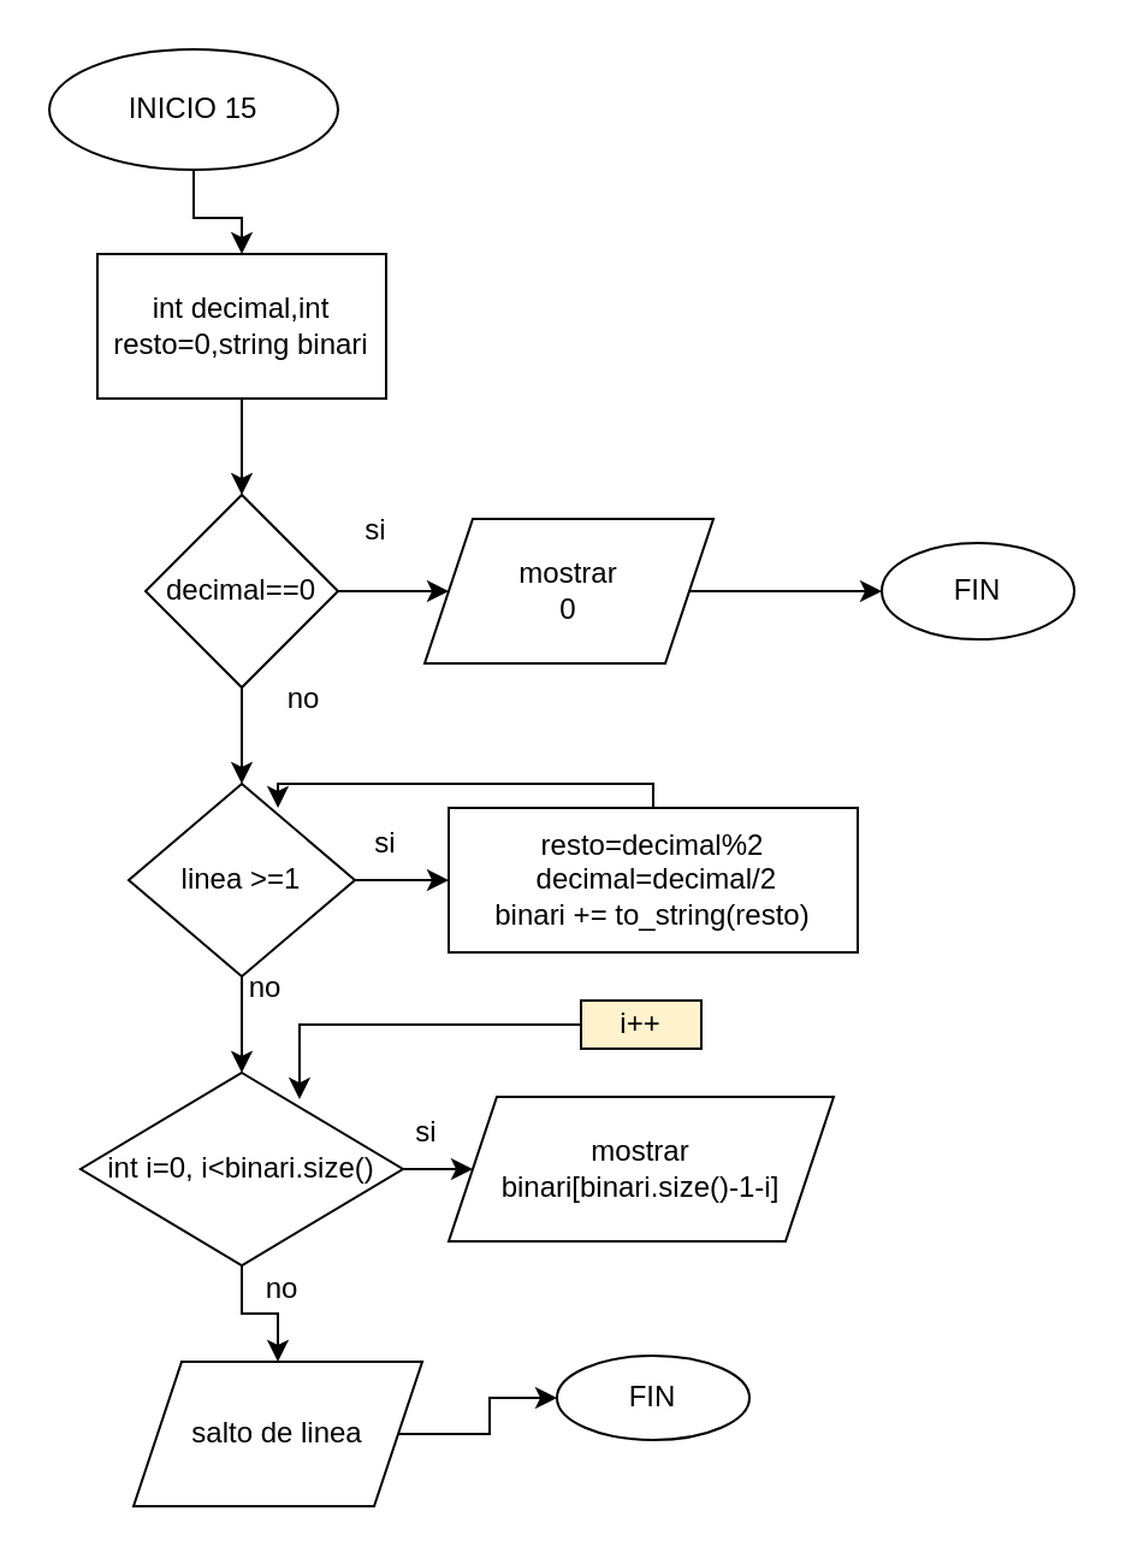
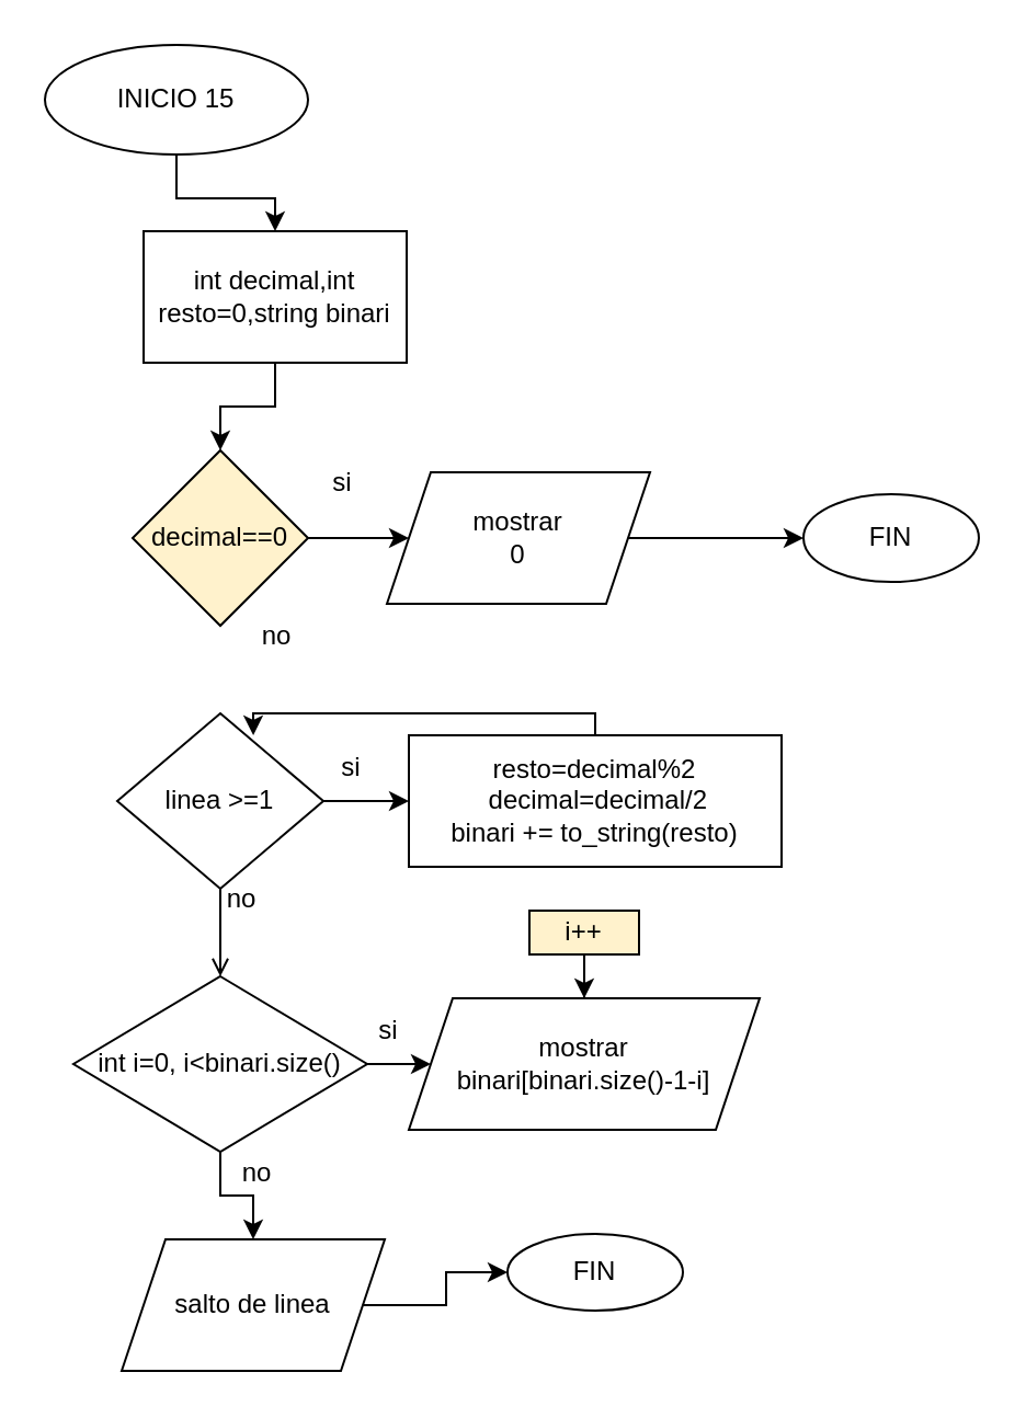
  <mxCell id="0" />
  <mxCell id="1" parent="0" />
  <mxCell id="2" value="" style="edgeStyle=orthogonalEdgeStyle;rounded=0;orthogonalLoop=1;jettySize=auto;html=1;" edge="1" parent="1" source="3" target="5"><mxGeometry relative="1" as="geometry" /></mxCell>
  <mxCell id="3" value="INICIO 15" style="ellipse;whiteSpace=wrap;html=1;" vertex="1" parent="1"><mxGeometry x="20" y="20" width="120" height="50" as="geometry" /></mxCell>
  <mxCell id="4" value="" style="edgeStyle=orthogonalEdgeStyle;rounded=0;orthogonalLoop=1;jettySize=auto;html=1;" edge="1" parent="1" source="5" target="8"><mxGeometry relative="1" as="geometry" /></mxCell>
- <mxCell id="5" value="int decimal,int resto=0,string binari" style="whiteSpace=wrap;html=1;" vertex="1" parent="1"><mxGeometry x="40" y="105" width="120" height="60" as="geometry" /></mxCell>
+ <mxCell id="5" value="int decimal,int resto=0,string binari" style="whiteSpace=wrap;html=1;" vertex="1" parent="1"><mxGeometry x="65" y="105" width="120" height="60" as="geometry" /></mxCell>
  <mxCell id="6" value="" style="edgeStyle=orthogonalEdgeStyle;rounded=0;orthogonalLoop=1;jettySize=auto;html=1;" edge="1" parent="1" source="8" target="10"><mxGeometry relative="1" as="geometry" /></mxCell>
- <mxCell id="7" value="" style="edgeStyle=orthogonalEdgeStyle;rounded=0;orthogonalLoop=1;jettySize=auto;html=1;" edge="1" parent="1" source="8" target="14"><mxGeometry relative="1" as="geometry" /></mxCell>
- <mxCell id="8" value="decimal==0" style="rhombus;whiteSpace=wrap;html=1;" vertex="1" parent="1"><mxGeometry x="60" y="205" width="80" height="80" as="geometry" /></mxCell>
+ <mxCell id="8" value="decimal==0" style="rhombus;whiteSpace=wrap;html=1;fillColor=#fff2cc;" vertex="1" parent="1"><mxGeometry x="60" y="205" width="80" height="80" as="geometry" /></mxCell>
  <mxCell id="9" value="" style="edgeStyle=orthogonalEdgeStyle;rounded=0;orthogonalLoop=1;jettySize=auto;html=1;" edge="1" parent="1" source="10" target="11"><mxGeometry relative="1" as="geometry" /></mxCell>
  <mxCell id="10" value="mostrar&lt;div&gt;0&lt;/div&gt;" style="shape=parallelogram;perimeter=parallelogramPerimeter;whiteSpace=wrap;html=1;fixedSize=1;" vertex="1" parent="1"><mxGeometry x="176" y="215" width="120" height="60" as="geometry" /></mxCell>
  <mxCell id="11" value="FIN" style="ellipse;whiteSpace=wrap;html=1;" vertex="1" parent="1"><mxGeometry x="366" y="225" width="80" height="40" as="geometry" /></mxCell>
  <mxCell id="12" value="" style="edgeStyle=orthogonalEdgeStyle;rounded=0;orthogonalLoop=1;jettySize=auto;html=1;" edge="1" parent="1" source="14" target="17"><mxGeometry relative="1" as="geometry" /></mxCell>
- <mxCell id="13" value="" style="edgeStyle=orthogonalEdgeStyle;rounded=0;orthogonalLoop=1;jettySize=auto;html=1;" edge="1" parent="1" source="14" target="22"><mxGeometry relative="1" as="geometry" /></mxCell>
+ <mxCell id="13" value="" style="edgeStyle=orthogonalEdgeStyle;rounded=0;orthogonalLoop=1;jettySize=auto;html=1;endArrow=open;" edge="1" parent="1" source="14" target="22"><mxGeometry relative="1" as="geometry" /></mxCell>
  <mxCell id="14" value="linea &amp;gt;=1" style="rhombus;whiteSpace=wrap;html=1;" vertex="1" parent="1"><mxGeometry x="53" y="325" width="94" height="80" as="geometry" /></mxCell>
  <mxCell id="15" value="si" style="text;html=1;align=center;verticalAlign=middle;whiteSpace=wrap;rounded=0;" vertex="1" parent="1"><mxGeometry x="126" y="205" width="60" height="30" as="geometry" /></mxCell>
  <mxCell id="16" value="no" style="text;html=1;align=center;verticalAlign=middle;whiteSpace=wrap;rounded=0;" vertex="1" parent="1"><mxGeometry x="96" y="275" width="60" height="30" as="geometry" /></mxCell>
  <mxCell id="17" value="resto=decimal%2&lt;div&gt;&amp;nbsp;decimal=decimal/2&lt;br&gt;&lt;/div&gt;&lt;div&gt;binari += to_string(resto)&lt;br&gt;&lt;/div&gt;" style="whiteSpace=wrap;html=1;" vertex="1" parent="1"><mxGeometry x="186" y="335" width="170" height="60" as="geometry" /></mxCell>
  <mxCell id="18" style="edgeStyle=orthogonalEdgeStyle;rounded=0;orthogonalLoop=1;jettySize=auto;html=1;entryX=0.66;entryY=0.125;entryDx=0;entryDy=0;entryPerimeter=0;" edge="1" parent="1" source="17" target="14"><mxGeometry relative="1" as="geometry"><Array as="points"><mxPoint x="271" y="325" /><mxPoint x="115" y="325" /></Array></mxGeometry></mxCell>
  <mxCell id="19" value="si" style="text;html=1;align=center;verticalAlign=middle;whiteSpace=wrap;rounded=0;" vertex="1" parent="1"><mxGeometry x="130" y="335" width="60" height="30" as="geometry" /></mxCell>
  <mxCell id="20" value="" style="edgeStyle=orthogonalEdgeStyle;rounded=0;orthogonalLoop=1;jettySize=auto;html=1;" edge="1" parent="1" source="22" target="24"><mxGeometry relative="1" as="geometry" /></mxCell>
  <mxCell id="21" value="" style="edgeStyle=orthogonalEdgeStyle;rounded=0;orthogonalLoop=1;jettySize=auto;html=1;" edge="1" parent="1" source="22" target="29"><mxGeometry relative="1" as="geometry" /></mxCell>
  <mxCell id="22" value="int i=0, i&amp;lt;binari.size()" style="rhombus;whiteSpace=wrap;html=1;" vertex="1" parent="1"><mxGeometry x="33" y="445" width="134" height="80" as="geometry" /></mxCell>
  <mxCell id="23" value="no" style="text;html=1;align=center;verticalAlign=middle;whiteSpace=wrap;rounded=0;" vertex="1" parent="1"><mxGeometry x="80" y="395" width="60" height="30" as="geometry" /></mxCell>
  <mxCell id="24" value="mostrar&lt;div&gt;binari[binari.size()-1-i]&lt;br&gt;&lt;/div&gt;" style="shape=parallelogram;perimeter=parallelogramPerimeter;whiteSpace=wrap;html=1;fixedSize=1;" vertex="1" parent="1"><mxGeometry x="186" y="455" width="160" height="60" as="geometry" /></mxCell>
  <mxCell id="25" value="i++" style="rounded=0;whiteSpace=wrap;html=1;fillColor=#fff2cc;" vertex="1" parent="1"><mxGeometry x="241" y="415" width="50" height="20" as="geometry" /></mxCell>
- <mxCell id="26" style="edgeStyle=orthogonalEdgeStyle;rounded=0;orthogonalLoop=1;jettySize=auto;html=1;entryX=0.679;entryY=0.138;entryDx=0;entryDy=0;entryPerimeter=0;" edge="1" parent="1" source="25" target="22"><mxGeometry relative="1" as="geometry" /></mxCell>
+ <mxCell id="26" style="edgeStyle=orthogonalEdgeStyle;rounded=0;orthogonalLoop=1;jettySize=auto;html=1;" edge="1" parent="1" source="25" target="24"><mxGeometry relative="1" as="geometry" /></mxCell>
  <mxCell id="27" value="si" style="text;html=1;align=center;verticalAlign=middle;whiteSpace=wrap;rounded=0;" vertex="1" parent="1"><mxGeometry x="147" y="455" width="60" height="30" as="geometry" /></mxCell>
  <mxCell id="28" style="edgeStyle=orthogonalEdgeStyle;rounded=0;orthogonalLoop=1;jettySize=auto;html=1;" edge="1" parent="1" source="29" target="30"><mxGeometry relative="1" as="geometry" /></mxCell>
  <mxCell id="29" value="salto de linea" style="shape=parallelogram;perimeter=parallelogramPerimeter;whiteSpace=wrap;html=1;fixedSize=1;" vertex="1" parent="1"><mxGeometry x="55" y="565" width="120" height="60" as="geometry" /></mxCell>
  <mxCell id="30" value="FIN" style="ellipse;whiteSpace=wrap;html=1;" vertex="1" parent="1"><mxGeometry x="231" y="562.5" width="80" height="35" as="geometry" /></mxCell>
  <mxCell id="31" value="no" style="text;html=1;align=center;verticalAlign=middle;whiteSpace=wrap;rounded=0;" vertex="1" parent="1"><mxGeometry x="87" y="520" width="60" height="30" as="geometry" /></mxCell>
